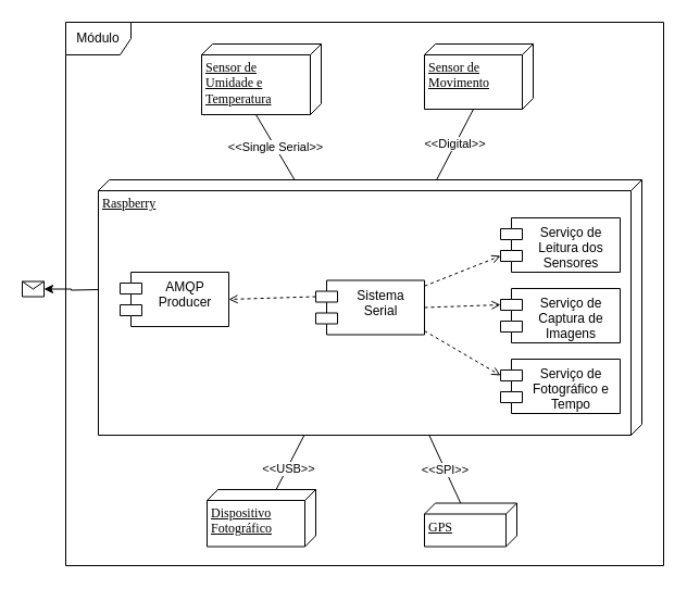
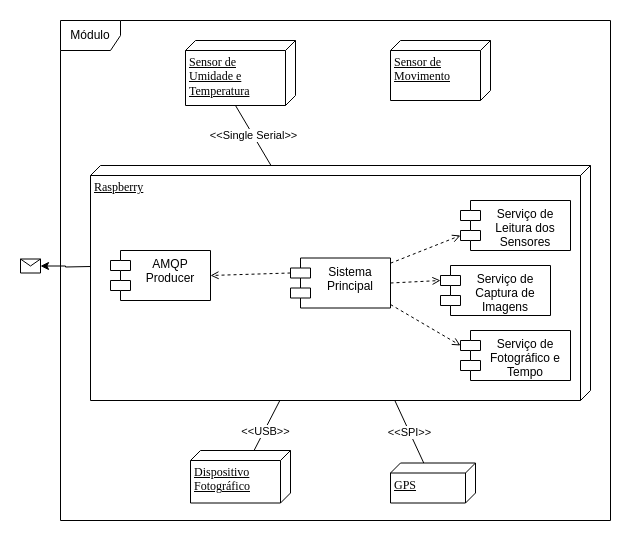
  <mxCell id="0" />
  <mxCell id="1" parent="0" />
  <mxCell id="2" value="Módulo" style="shape=umlFrame;whiteSpace=wrap;html=1;" parent="1" vertex="1"><mxGeometry x="60" y="20" width="550" height="500" as="geometry" /></mxCell>
- <mxCell id="3" value="&amp;lt;&amp;lt;Digital&amp;gt;&amp;gt;" style="edgeStyle=none;rounded=0;orthogonalLoop=1;jettySize=auto;html=1;endArrow=none;endFill=0;entryX=0;entryY=0;entryDx=60;entryDy=55;entryPerimeter=0;" parent="1" source="5" target="9" edge="1"><mxGeometry relative="1" as="geometry"><mxPoint x="480" y="70" as="targetPoint" /></mxGeometry></mxCell>
  <mxCell id="4" value="&amp;lt;&amp;lt;Single Serial&amp;gt;&amp;gt;" style="edgeStyle=none;rounded=0;orthogonalLoop=1;jettySize=auto;html=1;endArrow=none;endFill=0;entryX=0;entryY=0;entryDx=65;entryDy=60;entryPerimeter=0;" parent="1" source="5" target="6" edge="1"><mxGeometry relative="1" as="geometry" /></mxCell>
  <mxCell id="5" value="Raspberry" style="verticalAlign=top;align=left;spacingTop=8;spacingLeft=2;spacingRight=12;shape=cube;size=10;direction=south;fontStyle=4;html=1;rounded=0;shadow=0;comic=0;labelBackgroundColor=none;strokeWidth=1;fontFamily=Verdana;fontSize=12" parent="1" vertex="1"><mxGeometry x="90" y="165" width="500" height="235" as="geometry" /></mxCell>
  <mxCell id="6" value="&lt;div&gt;Sensor de &lt;br&gt;&lt;/div&gt;&lt;div&gt;Umidade e &lt;br&gt;&lt;/div&gt;&lt;div&gt;Temperatura&lt;/div&gt;" style="verticalAlign=top;align=left;spacingTop=8;spacingLeft=2;spacingRight=12;shape=cube;size=10;direction=south;fontStyle=4;html=1;rounded=0;shadow=0;comic=0;labelBackgroundColor=none;strokeWidth=1;fontFamily=Verdana;fontSize=12" parent="1" vertex="1"><mxGeometry x="185" y="40" width="110" height="65" as="geometry" /></mxCell>
  <mxCell id="7" value="&lt;div&gt;&amp;lt;&amp;lt;SPI&amp;gt;&amp;gt;&lt;/div&gt;" style="edgeStyle=none;rounded=0;orthogonalLoop=1;jettySize=auto;html=1;endArrow=none;endFill=0;" parent="1" source="8" target="5" edge="1"><mxGeometry relative="1" as="geometry" /></mxCell>
  <mxCell id="8" value="GPS" style="verticalAlign=top;align=left;spacingTop=8;spacingLeft=2;spacingRight=12;shape=cube;size=10;direction=south;fontStyle=4;html=1;rounded=0;shadow=0;comic=0;labelBackgroundColor=none;strokeWidth=1;fontFamily=Verdana;fontSize=12" parent="1" vertex="1"><mxGeometry x="390" y="462.5" width="85" height="40" as="geometry" /></mxCell>
  <mxCell id="9" value="&lt;div&gt;Sensor de &lt;br&gt;&lt;/div&gt;&lt;div&gt;Movimento&lt;/div&gt;" style="verticalAlign=top;align=left;spacingTop=8;spacingLeft=2;spacingRight=12;shape=cube;size=10;direction=south;fontStyle=4;html=1;rounded=0;shadow=0;comic=0;labelBackgroundColor=none;strokeWidth=1;fontFamily=Verdana;fontSize=12" parent="1" vertex="1"><mxGeometry x="390" y="40" width="100" height="60" as="geometry" /></mxCell>
  <mxCell id="10" value="" style="edgeStyle=none;rounded=0;orthogonalLoop=1;jettySize=auto;html=1;endArrow=none;endFill=0;" parent="1" source="12" target="5" edge="1"><mxGeometry relative="1" as="geometry" /></mxCell>
  <mxCell id="11" value="&amp;lt;&amp;lt;USB&amp;gt;&amp;gt;" style="edgeLabel;html=1;align=center;verticalAlign=middle;resizable=0;points=[];" parent="10" vertex="1" connectable="0"><mxGeometry x="-0.183" y="-1" relative="1" as="geometry"><mxPoint as="offset" /></mxGeometry></mxCell>
  <mxCell id="12" value="&lt;div&gt;Dispositivo &lt;br&gt;&lt;/div&gt;&lt;div&gt;Fotográfico&lt;br&gt;&lt;/div&gt;" style="verticalAlign=top;align=left;spacingTop=8;spacingLeft=2;spacingRight=12;shape=cube;size=10;direction=south;fontStyle=4;html=1;rounded=0;shadow=0;comic=0;labelBackgroundColor=none;strokeWidth=1;fontFamily=Verdana;fontSize=12" parent="1" vertex="1"><mxGeometry x="190" y="450" width="100" height="52.5" as="geometry" /></mxCell>
  <mxCell id="13" value="Serviço de&#10;Leitura dos&#10;Sensores" style="shape=module;align=left;spacingLeft=20;align=center;verticalAlign=top;" parent="1" vertex="1"><mxGeometry x="460" y="200" width="110" height="50" as="geometry" /></mxCell>
- <mxCell id="14" value="Serviço de&#10;Captura de&#10;Imagens" style="shape=module;align=left;spacingLeft=20;align=center;verticalAlign=top;" parent="1" vertex="1"><mxGeometry x="460" y="265" width="110" height="50" as="geometry" /></mxCell>
+ <mxCell id="14" value="Serviço de&#10;Captura de&#10;Imagens" style="shape=module;align=left;spacingLeft=20;align=center;verticalAlign=top;" parent="1" vertex="1"><mxGeometry x="440" y="265" width="110" height="50" as="geometry" /></mxCell>
  <mxCell id="15" value="Serviço de &#10;Fotográfico e &#10;Tempo" style="shape=module;align=left;spacingLeft=20;align=center;verticalAlign=top;" parent="1" vertex="1"><mxGeometry x="460" y="330" width="110" height="50" as="geometry" /></mxCell>
  <mxCell id="16" value="" style="edgeStyle=none;rounded=0;orthogonalLoop=1;jettySize=auto;html=1;endArrow=open;endFill=0;dashed=1;entryX=0;entryY=0;entryDx=0;entryDy=35;entryPerimeter=0;" parent="1" source="17" target="13" edge="1"><mxGeometry relative="1" as="geometry"><mxPoint x="435.476" y="237.129" as="targetPoint" /></mxGeometry></mxCell>
- <mxCell id="17" value="Sistema&#10;Serial" style="shape=module;align=left;spacingLeft=20;align=center;verticalAlign=top;" parent="1" vertex="1"><mxGeometry x="290" y="257.5" width="100" height="50" as="geometry" /></mxCell>
+ <mxCell id="17" value="Sistema&#10;Principal" style="shape=module;align=left;spacingLeft=20;align=center;verticalAlign=top;" parent="1" vertex="1"><mxGeometry x="290" y="257.5" width="100" height="50" as="geometry" /></mxCell>
  <mxCell id="18" value="" style="edgeStyle=none;rounded=0;orthogonalLoop=1;jettySize=auto;html=1;endArrow=open;endFill=0;dashed=1;exitX=1;exitY=0.5;exitDx=0;exitDy=0;entryX=0;entryY=0;entryDx=0;entryDy=15;entryPerimeter=0;" parent="1" source="17" target="14" edge="1"><mxGeometry relative="1" as="geometry"><mxPoint x="390" y="273.293" as="sourcePoint" /><mxPoint x="435.001" y="280.619" as="targetPoint" /></mxGeometry></mxCell>
  <mxCell id="19" value="" style="edgeStyle=none;rounded=0;orthogonalLoop=1;jettySize=auto;html=1;endArrow=open;endFill=0;dashed=1;exitX=1;exitY=0.93;exitDx=0;exitDy=0;exitPerimeter=0;entryX=0;entryY=0;entryDx=0;entryDy=15;entryPerimeter=0;" parent="1" source="17" target="15" edge="1"><mxGeometry relative="1" as="geometry"><mxPoint x="390" y="292.5" as="sourcePoint" /><mxPoint x="436.132" y="341.832" as="targetPoint" /></mxGeometry></mxCell>
  <mxCell id="20" value="" style="edgeStyle=none;rounded=0;orthogonalLoop=1;jettySize=auto;html=1;dashed=1;endArrow=open;endFill=0;entryX=1;entryY=0.5;entryDx=0;entryDy=0;exitX=0;exitY=0;exitDx=0;exitDy=15;exitPerimeter=0;" parent="1" source="17" target="21" edge="1"><mxGeometry relative="1" as="geometry"><mxPoint x="269.001" y="272.604" as="targetPoint" /></mxGeometry></mxCell>
  <mxCell id="21" value="AMQP&#10;Producer&#10;" style="shape=module;align=left;spacingLeft=20;align=center;verticalAlign=top;" parent="1" vertex="1"><mxGeometry x="110" y="250" width="100" height="50" as="geometry" /></mxCell>
  <mxCell id="22" style="edgeStyle=orthogonalEdgeStyle;rounded=0;orthogonalLoop=1;jettySize=auto;html=1;startArrow=none;startFill=0;endArrow=classic;endFill=1;entryX=1;entryY=0.5;entryDx=0;entryDy=0;" edge="1" parent="1" target="23"><mxGeometry relative="1" as="geometry"><mxPoint x="340" y="237.5" as="targetPoint" /><mxPoint x="90" y="266" as="sourcePoint" /></mxGeometry></mxCell>
  <mxCell id="23" value="" style="shape=message;html=1;outlineConnect=0;fontFamily=Courier New;" vertex="1" parent="1"><mxGeometry x="20" y="258.5" width="20" height="14" as="geometry" /></mxCell>
